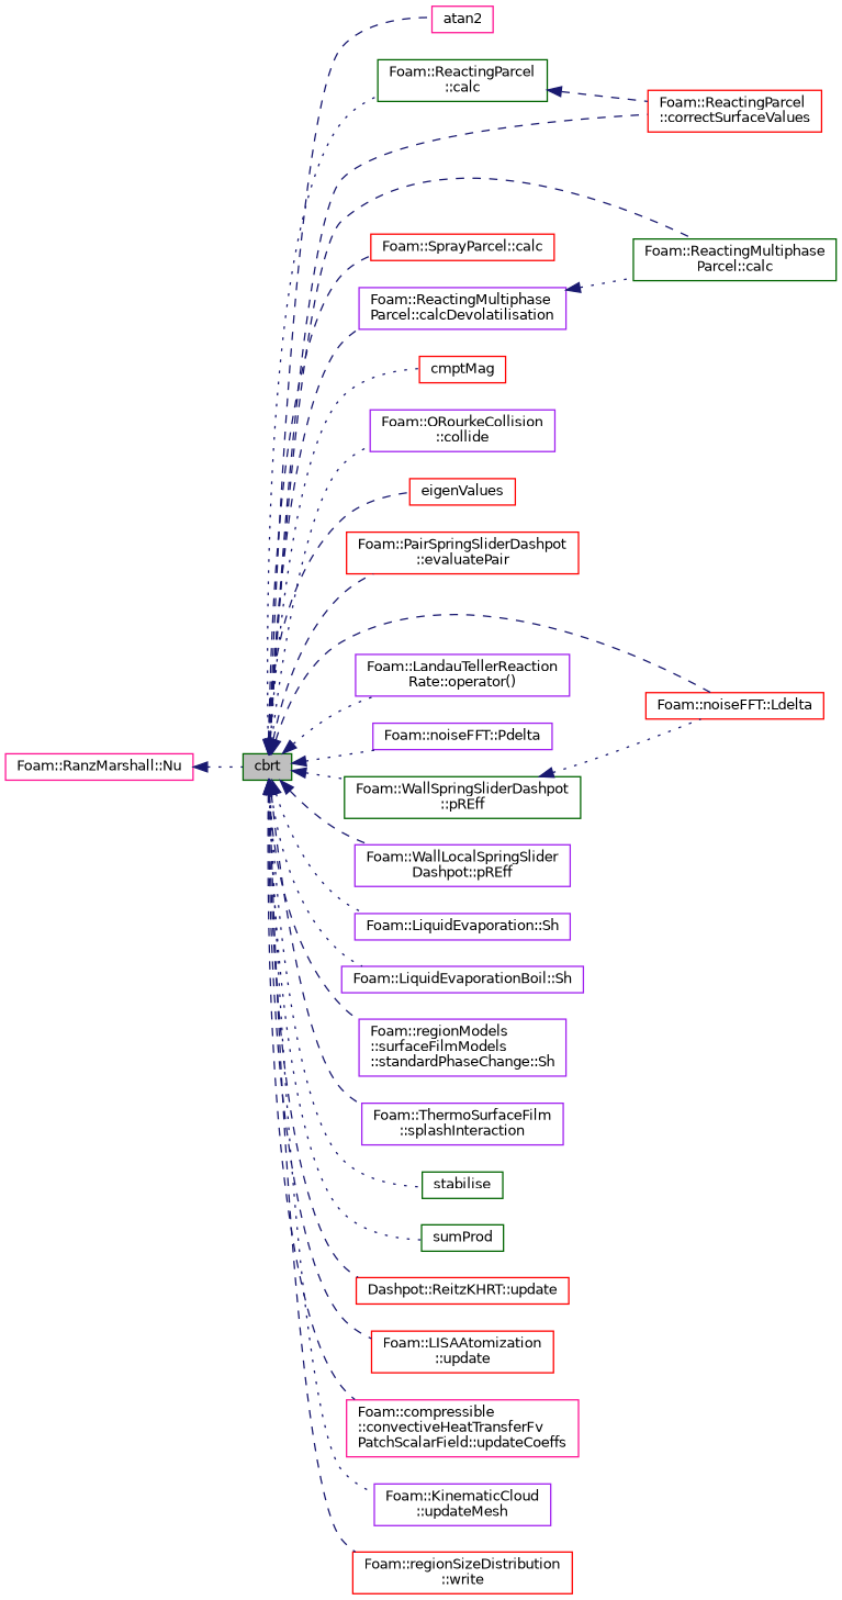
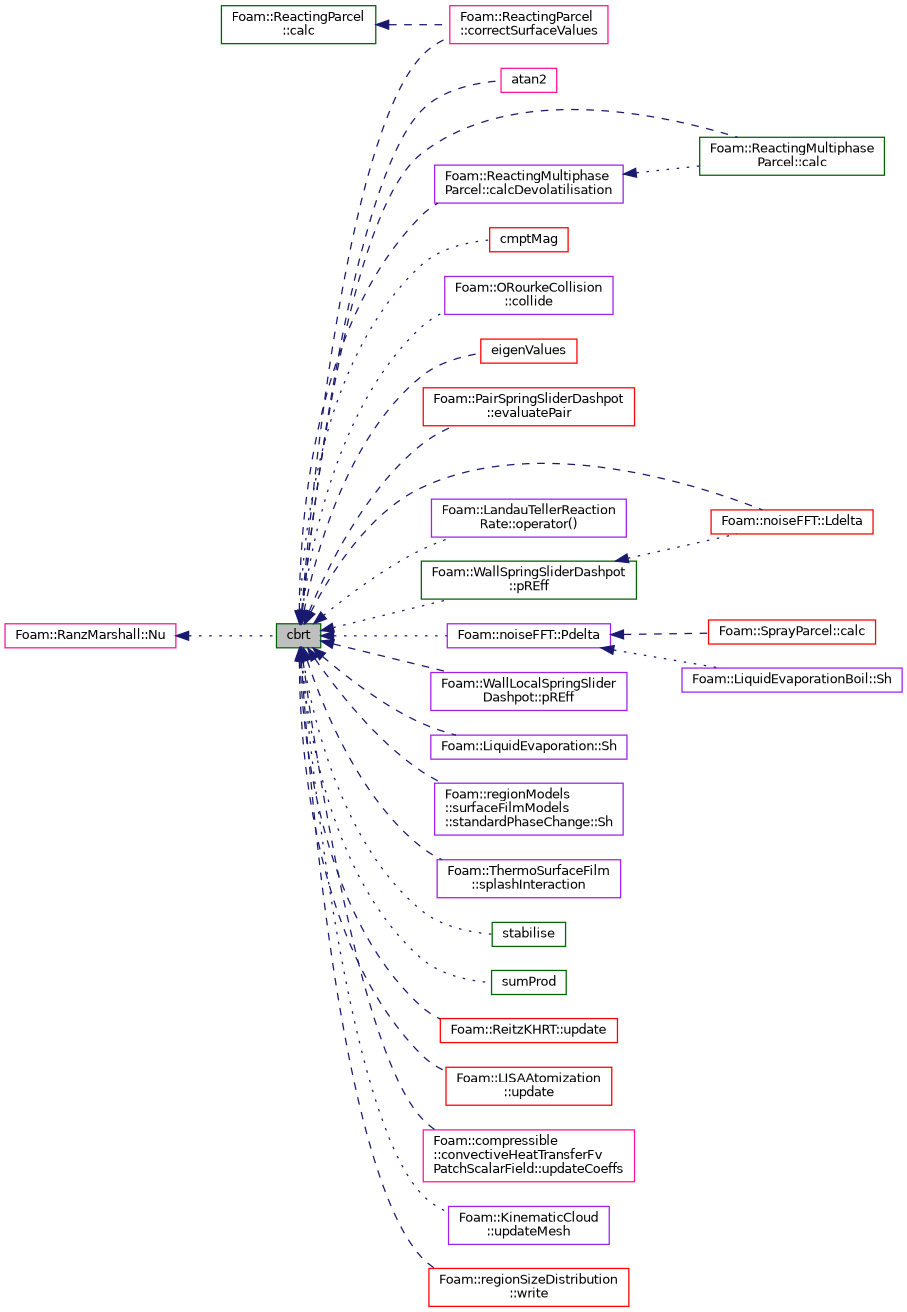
  digraph {
    rankdir=LR
    node [color=purple fontname=Helvetica fontsize=10 shape=record]
    edge [color=midnightblue dir=back fontname=Helvetica fontsize=10 labelfontname=Helvetica labelfontsize=10 style=dashed]
    n1 [color=darkgreen fillcolor=grey75 fontcolor=black height=0.2 label=cbrt style=filled width=0.4]
    n2 [color=deeppink height=0.2 label=atan2 width=0.4]
    n3 [color=darkgreen height=0.2 label="Foam::ReactingParcel\l::calc" width=0.4]
-   n4 [color=red height=0.2 label="Foam::ReactingParcel\l::correctSurfaceValues" width=0.4]
+   n4 [color=deeppink height=0.2 label="Foam::ReactingParcel\l::correctSurfaceValues" width=0.4]
    n5 [color=darkgreen height=0.2 label="Foam::ReactingMultiphase\lParcel::calc" width=0.4]
    n6 [color=red height=0.2 label="Foam::SprayParcel::calc" width=0.4]
    n7 [height=0.2 label="Foam::ReactingMultiphase\lParcel::calcDevolatilisation" width=0.4]
    n8 [color=red height=0.2 label=cmptMag width=0.4]
    n9 [height=0.2 label="Foam::ORourkeCollision\l::collide" width=0.4]
    n10 [color=red height=0.2 label=eigenValues width=0.4]
    n11 [color=red height=0.2 label="Foam::PairSpringSliderDashpot\l::evaluatePair" width=0.4]
    n12 [color=red height=0.2 label="Foam::noiseFFT::Ldelta" width=0.4]
    n13 [height=0.2 label="Foam::LandauTellerReaction\lRate::operator()" width=0.4]
    n14 [height=0.2 label="Foam::noiseFFT::Pdelta" width=0.4]
    n15 [color=darkgreen height=0.2 label="Foam::WallSpringSliderDashpot\l::pREff" width=0.4]
    n16 [height=0.2 label="Foam::WallLocalSpringSlider\lDashpot::pREff" width=0.4]
    n17 [height=0.2 label="Foam::LiquidEvaporation::Sh" width=0.4]
    n18 [height=0.2 label="Foam::LiquidEvaporationBoil::Sh" width=0.4]
    n19 [height=0.2 label="Foam::regionModels\l::surfaceFilmModels\l::standardPhaseChange::Sh" width=0.4]
    n20 [height=0.2 label="Foam::ThermoSurfaceFilm\l::splashInteraction" width=0.4]
    n21 [color=darkgreen height=0.2 label=stabilise width=0.4]
    n22 [color=darkgreen height=0.2 label=sumProd width=0.4]
-   n23 [color=red height=0.2 label="Dashpot::ReitzKHRT::update" width=0.4]
+   n23 [color=red height=0.2 label="Foam::ReitzKHRT::update" width=0.4]
    n24 [color=red height=0.2 label="Foam::LISAAtomization\l::update" width=0.4]
    n25 [color=deeppink height=0.2 label="Foam::compressible\l::convectiveHeatTransferFv\lPatchScalarField::updateCoeffs" width=0.4]
    n26 [height=0.2 label="Foam::KinematicCloud\l::updateMesh" width=0.4]
    n27 [color=red height=0.2 label="Foam::regionSizeDistribution\l::write" width=0.4]
    n28 [color=deeppink height=0.2 label="Foam::RanzMarshall::Nu" width=0.4]
    n1 -> n2
-   n1 -> n3 [style=dotted]
    n1 -> n4
    n1 -> n5
-   n1 -> n6
+   n14 -> n6
    n1 -> n7
    n1 -> n8 [style=dotted]
    n1 -> n9 [style=dotted]
    n1 -> n10
    n1 -> n11
    n1 -> n12
    n1 -> n13 [style=dotted]
    n1 -> n14 [style=dotted]
    n1 -> n15 [style=dotted]
    n1 -> n16
-   n1 -> n17 [style=dotted]
-   n1 -> n18 [style=dotted]
+   n1 -> n17
+   n14 -> n18 [style=dotted]
    n1 -> n19
    n1 -> n20
    n1 -> n21 [style=dotted]
    n1 -> n22 [style=dotted]
    n1 -> n23
    n1 -> n24
    n1 -> n25
    n1 -> n26 [style=dotted]
    n1 -> n27
    n3 -> n4
    n7 -> n5 [style=dotted]
    n15 -> n12 [style=dotted]
    n28 -> n1 [style=dotted]
  }
